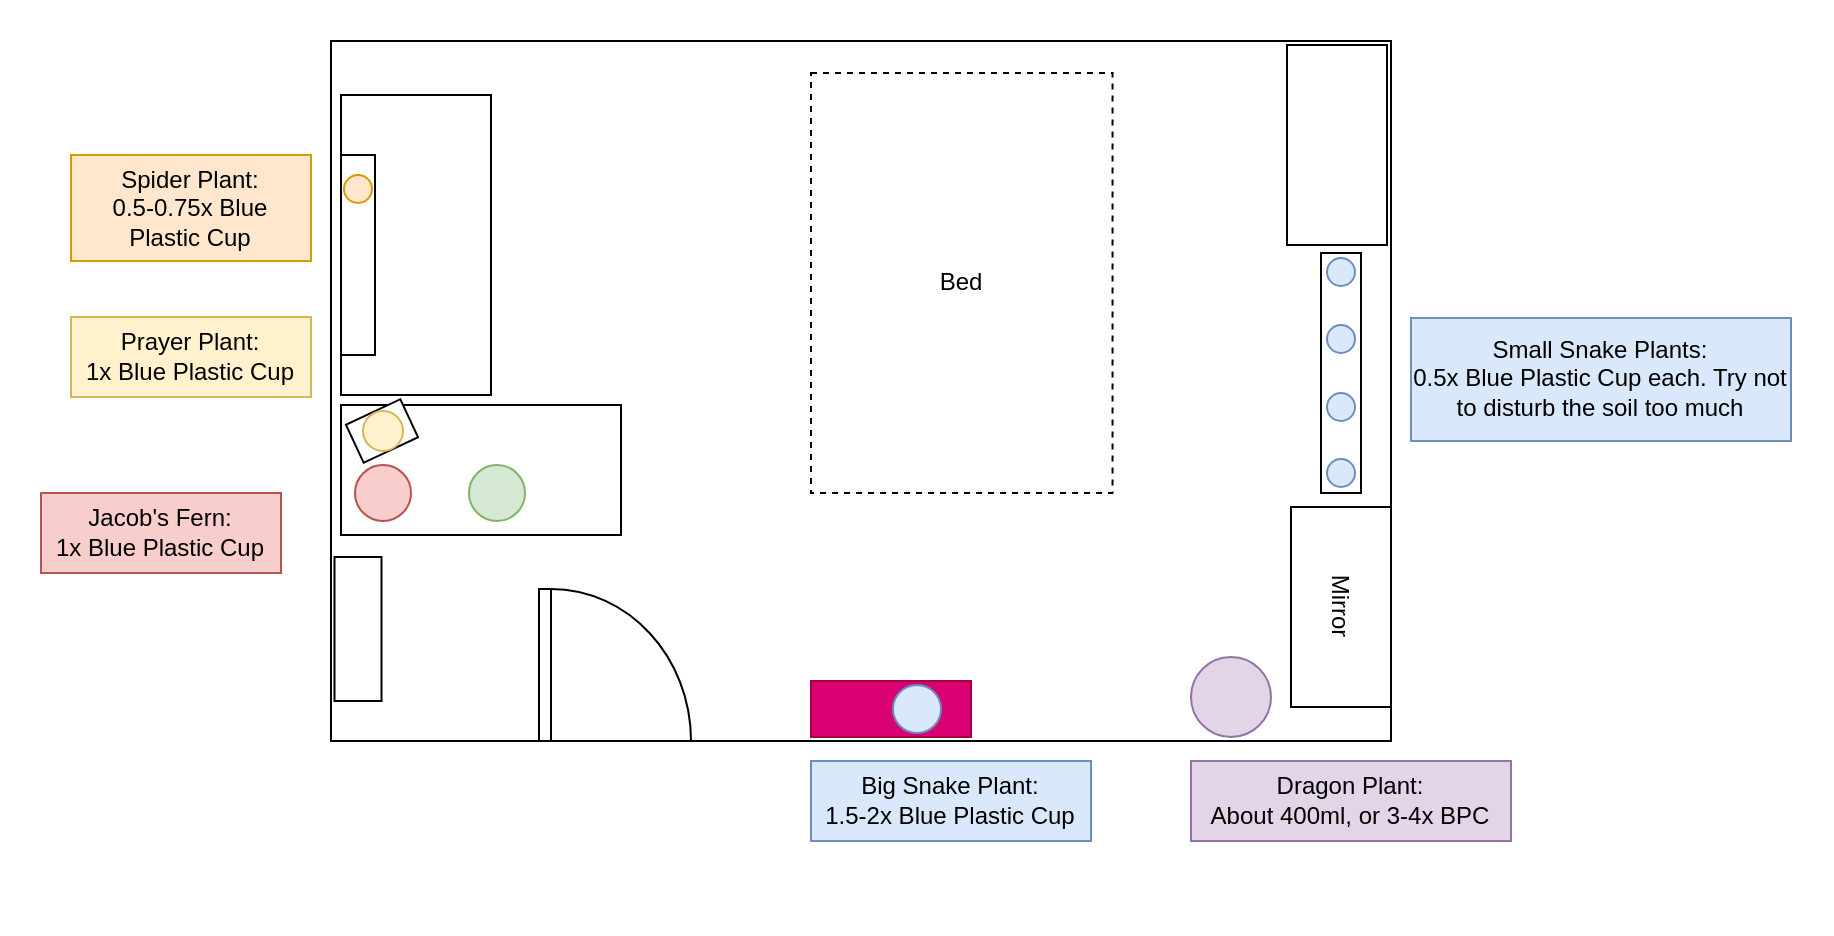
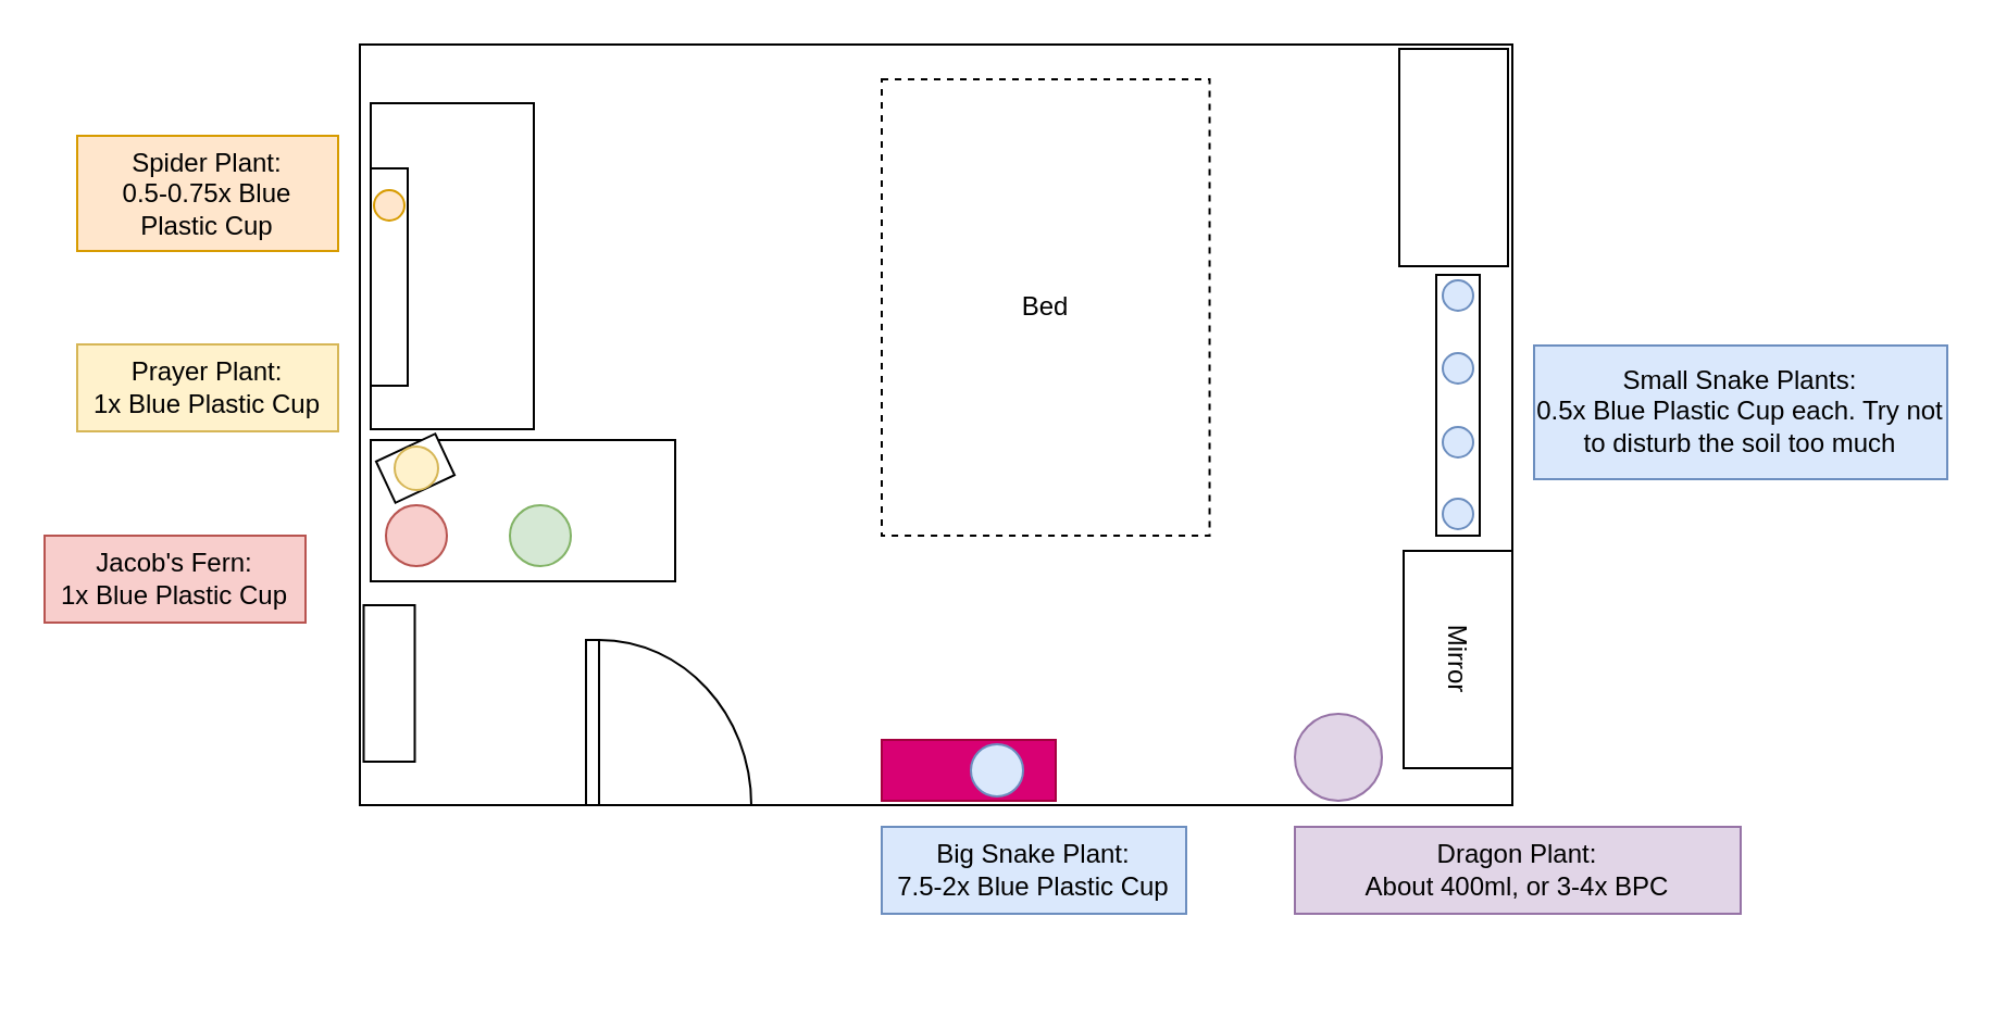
  <mxCell id="0" />
  <mxCell id="1" parent="0" />
  <mxCell id="2" value="" style="rounded=0;whiteSpace=wrap;html=1;" vertex="1" parent="1"><mxGeometry x="165" y="20" width="530" height="350" as="geometry" /></mxCell>
  <mxCell id="3" value="&lt;div&gt;Bed&lt;/div&gt;" style="rounded=0;whiteSpace=wrap;html=1;aspect=fixed;dashed=1;" vertex="1" parent="1"><mxGeometry x="405" y="36" width="150.77" height="210" as="geometry" /></mxCell>
  <mxCell id="4" value="Mirror" style="rounded=0;whiteSpace=wrap;html=1;rotation=90;" vertex="1" parent="1"><mxGeometry x="620" y="278" width="100" height="50" as="geometry" /></mxCell>
  <mxCell id="5" value="" style="rounded=0;whiteSpace=wrap;html=1;" vertex="1" parent="1"><mxGeometry x="643" y="22" width="50" height="100" as="geometry" /></mxCell>
  <mxCell id="6" value="&lt;div&gt;&lt;br&gt;&lt;/div&gt;" style="rounded=0;whiteSpace=wrap;html=1;" vertex="1" parent="1"><mxGeometry x="170" y="202" width="140" height="65" as="geometry" /></mxCell>
  <mxCell id="7" value="" style="rounded=0;whiteSpace=wrap;html=1;" vertex="1" parent="1"><mxGeometry x="170" y="47" width="75" height="150" as="geometry" /></mxCell>
  <mxCell id="8" value="" style="ellipse;whiteSpace=wrap;html=1;aspect=fixed;fillColor=#e1d5e7;strokeColor=#9673a6;" vertex="1" parent="1"><mxGeometry x="595" y="328" width="40" height="40" as="geometry" /></mxCell>
  <mxCell id="9" value="" style="rounded=0;whiteSpace=wrap;html=1;" vertex="1" parent="1"><mxGeometry x="170" y="77" width="17" height="100" as="geometry" /></mxCell>
  <mxCell id="10" value="" style="group" vertex="1" connectable="0" parent="1"><mxGeometry x="660" y="126" width="20" height="120" as="geometry" /></mxCell>
  <mxCell id="11" value="" style="rounded=0;whiteSpace=wrap;html=1;" vertex="1" parent="10"><mxGeometry width="20" height="120" as="geometry" /></mxCell>
  <mxCell id="12" value="" style="ellipse;whiteSpace=wrap;html=1;aspect=fixed;fillColor=#dae8fc;strokeColor=#6c8ebf;" vertex="1" parent="10"><mxGeometry x="3" y="2.5" width="14" height="14" as="geometry" /></mxCell>
  <mxCell id="13" value="" style="ellipse;whiteSpace=wrap;html=1;aspect=fixed;fillColor=#dae8fc;strokeColor=#6c8ebf;" vertex="1" parent="10"><mxGeometry x="3" y="70" width="14" height="14" as="geometry" /></mxCell>
  <mxCell id="14" value="" style="ellipse;whiteSpace=wrap;html=1;aspect=fixed;fillColor=#dae8fc;strokeColor=#6c8ebf;" vertex="1" parent="10"><mxGeometry x="3" y="36" width="14" height="14" as="geometry" /></mxCell>
  <mxCell id="15" value="" style="ellipse;whiteSpace=wrap;html=1;aspect=fixed;fillColor=#dae8fc;strokeColor=#6c8ebf;" vertex="1" parent="10"><mxGeometry x="3" y="103" width="14" height="14" as="geometry" /></mxCell>
  <mxCell id="16" value="" style="rounded=0;whiteSpace=wrap;html=1;fillColor=#d80073;fontColor=#ffffff;strokeColor=#A50040;" vertex="1" parent="1"><mxGeometry x="405" y="340" width="80" height="28" as="geometry" /></mxCell>
  <mxCell id="17" value="" style="ellipse;whiteSpace=wrap;html=1;aspect=fixed;fillColor=#dae8fc;strokeColor=#6c8ebf;" vertex="1" parent="1"><mxGeometry x="446" y="342" width="24" height="24" as="geometry" /></mxCell>
  <mxCell id="18" value="" style="ellipse;whiteSpace=wrap;html=1;aspect=fixed;fillColor=#d5e8d4;strokeColor=#82b366;" vertex="1" parent="1"><mxGeometry x="234" y="232" width="28" height="28" as="geometry" /></mxCell>
  <mxCell id="19" value="" style="ellipse;whiteSpace=wrap;html=1;aspect=fixed;fillColor=#f8cecc;strokeColor=#b85450;" vertex="1" parent="1"><mxGeometry x="177" y="232" width="28" height="28" as="geometry" /></mxCell>
  <mxCell id="20" value="" style="ellipse;whiteSpace=wrap;html=1;aspect=fixed;fillColor=#ffe6cc;strokeColor=#d79b00;" vertex="1" parent="1"><mxGeometry x="171.5" y="87" width="14" height="14" as="geometry" /></mxCell>
  <mxCell id="21" value="&lt;div&gt;Small Snake Plants: &lt;br&gt;&lt;/div&gt;0.5x Blue Plastic Cup each. Try not to disturb the soil too much" style="text;strokeColor=#6c8ebf;align=center;fillColor=#dae8fc;html=1;verticalAlign=middle;whiteSpace=wrap;rounded=0;" vertex="1" parent="1"><mxGeometry x="705" y="158.5" width="190" height="61.5" as="geometry" /></mxCell>
- <mxCell id="22" value="&lt;div&gt;Dragon Plant: &lt;br&gt;&lt;/div&gt;About 400ml, or 3-4x BPC " style="text;strokeColor=#9673a6;align=center;fillColor=#e1d5e7;html=1;verticalAlign=middle;whiteSpace=wrap;rounded=0;" vertex="1" parent="1"><mxGeometry x="595" y="380" width="160" height="40" as="geometry" /></mxCell>
- <mxCell id="23" value="&lt;div&gt;Big Snake Plant: &lt;br&gt;&lt;/div&gt;1.5-2x Blue Plastic Cup" style="text;strokeColor=#6c8ebf;align=center;fillColor=#dae8fc;html=1;verticalAlign=middle;whiteSpace=wrap;rounded=0;" vertex="1" parent="1"><mxGeometry x="405" y="380" width="140" height="40" as="geometry" /></mxCell>
+ <mxCell id="22" value="&lt;div&gt;Dragon Plant: &lt;br&gt;&lt;/div&gt;About 400ml, or 3-4x BPC " style="text;strokeColor=#9673a6;align=center;fillColor=#e1d5e7;html=1;verticalAlign=middle;whiteSpace=wrap;rounded=0;" vertex="1" parent="1"><mxGeometry x="595" y="380" width="205" height="40" as="geometry" /></mxCell>
+ <mxCell id="23" value="&lt;div&gt;Big Snake Plant: &lt;br&gt;&lt;/div&gt;7.5-2x Blue Plastic Cup" style="text;strokeColor=#6c8ebf;align=center;fillColor=#dae8fc;html=1;verticalAlign=middle;whiteSpace=wrap;rounded=0;" vertex="1" parent="1"><mxGeometry x="405" y="380" width="140" height="40" as="geometry" /></mxCell>
  <mxCell id="24" value="" style="group" vertex="1" connectable="0" parent="1"><mxGeometry x="205" y="294" width="140" height="152" as="geometry" /></mxCell>
  <mxCell id="25" value="" style="rounded=0;whiteSpace=wrap;html=1;rotation=-90;" vertex="1" parent="24"><mxGeometry x="29" y="35" width="76" height="6" as="geometry" /></mxCell>
  <mxCell id="26" value="" style="verticalLabelPosition=bottom;verticalAlign=top;html=1;shape=mxgraph.basic.arc;startAngle=0;endAngle=0.25;" vertex="1" parent="24"><mxGeometry width="140" height="152" as="geometry" /></mxCell>
- <mxCell id="27" value="&lt;div&gt;Spider Plant: &lt;br&gt;&lt;/div&gt;&lt;div&gt;0.5-0.75x Blue&lt;/div&gt;&lt;div&gt;Plastic Cup&lt;/div&gt;" style="text;strokeColor=#d79b00;align=center;fillColor=#ffe6cc;html=1;verticalAlign=middle;whiteSpace=wrap;rounded=0;" vertex="1" parent="1"><mxGeometry x="35" y="77" width="120" height="53" as="geometry" /></mxCell>
+ <mxCell id="27" value="&lt;div&gt;Spider Plant: &lt;br&gt;&lt;/div&gt;&lt;div&gt;0.5-0.75x Blue&lt;/div&gt;&lt;div&gt;Plastic Cup&lt;/div&gt;" style="text;strokeColor=#d79b00;align=center;fillColor=#ffe6cc;html=1;verticalAlign=middle;whiteSpace=wrap;rounded=0;" vertex="1" parent="1"><mxGeometry x="35" y="62" width="120" height="53" as="geometry" /></mxCell>
  <mxCell id="28" value="" style="rounded=0;whiteSpace=wrap;html=1;rotation=65;" vertex="1" parent="1"><mxGeometry x="180" y="200" width="21" height="30" as="geometry" /></mxCell>
  <mxCell id="29" value="&lt;div&gt;Prayer Plant: &lt;br&gt;&lt;/div&gt;1x Blue Plastic Cup" style="text;strokeColor=#d6b656;align=center;fillColor=#fff2cc;html=1;verticalAlign=middle;whiteSpace=wrap;rounded=0;" vertex="1" parent="1"><mxGeometry x="35" y="158" width="120" height="40" as="geometry" /></mxCell>
  <mxCell id="30" value="&lt;div&gt;Jacob's Fern:&lt;br&gt;&lt;/div&gt;1x Blue Plastic Cup" style="text;strokeColor=#b85450;align=center;fillColor=#f8cecc;html=1;verticalAlign=middle;whiteSpace=wrap;rounded=0;" vertex="1" parent="1"><mxGeometry x="20" y="246" width="120" height="40" as="geometry" /></mxCell>
  <mxCell id="31" value="" style="rounded=0;whiteSpace=wrap;html=1;" vertex="1" parent="1"><mxGeometry x="166.75" y="278" width="23.5" height="72" as="geometry" /></mxCell>
  <mxCell id="32" value="" style="ellipse;whiteSpace=wrap;html=1;aspect=fixed;fillColor=#fff2cc;strokeColor=#d6b656;" vertex="1" parent="1"><mxGeometry x="181" y="205" width="20" height="20" as="geometry" /></mxCell>
